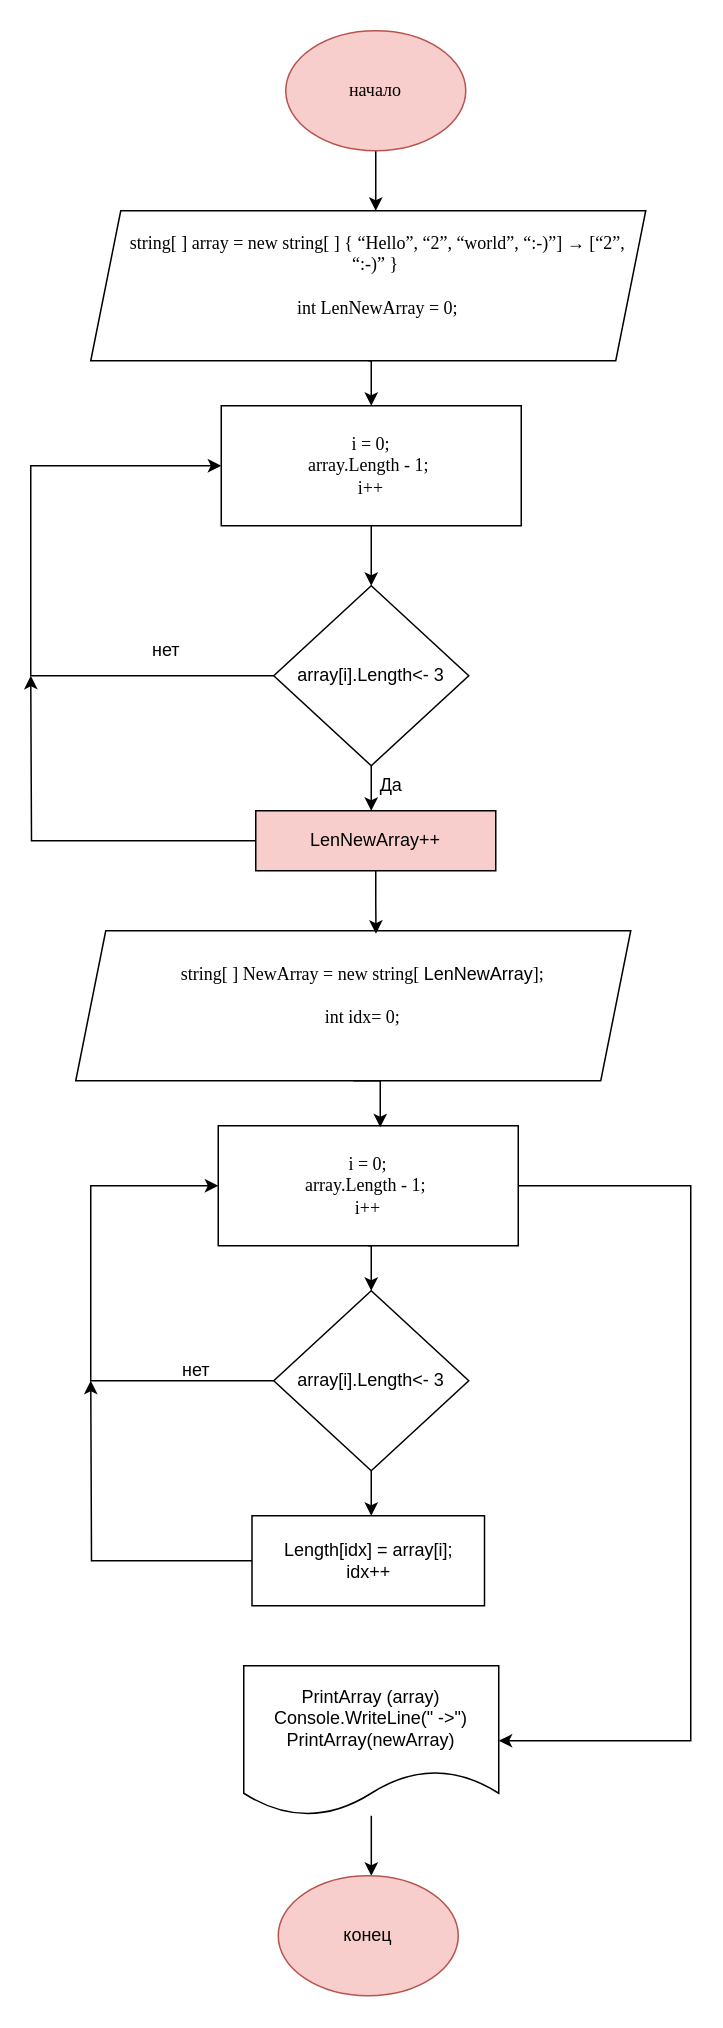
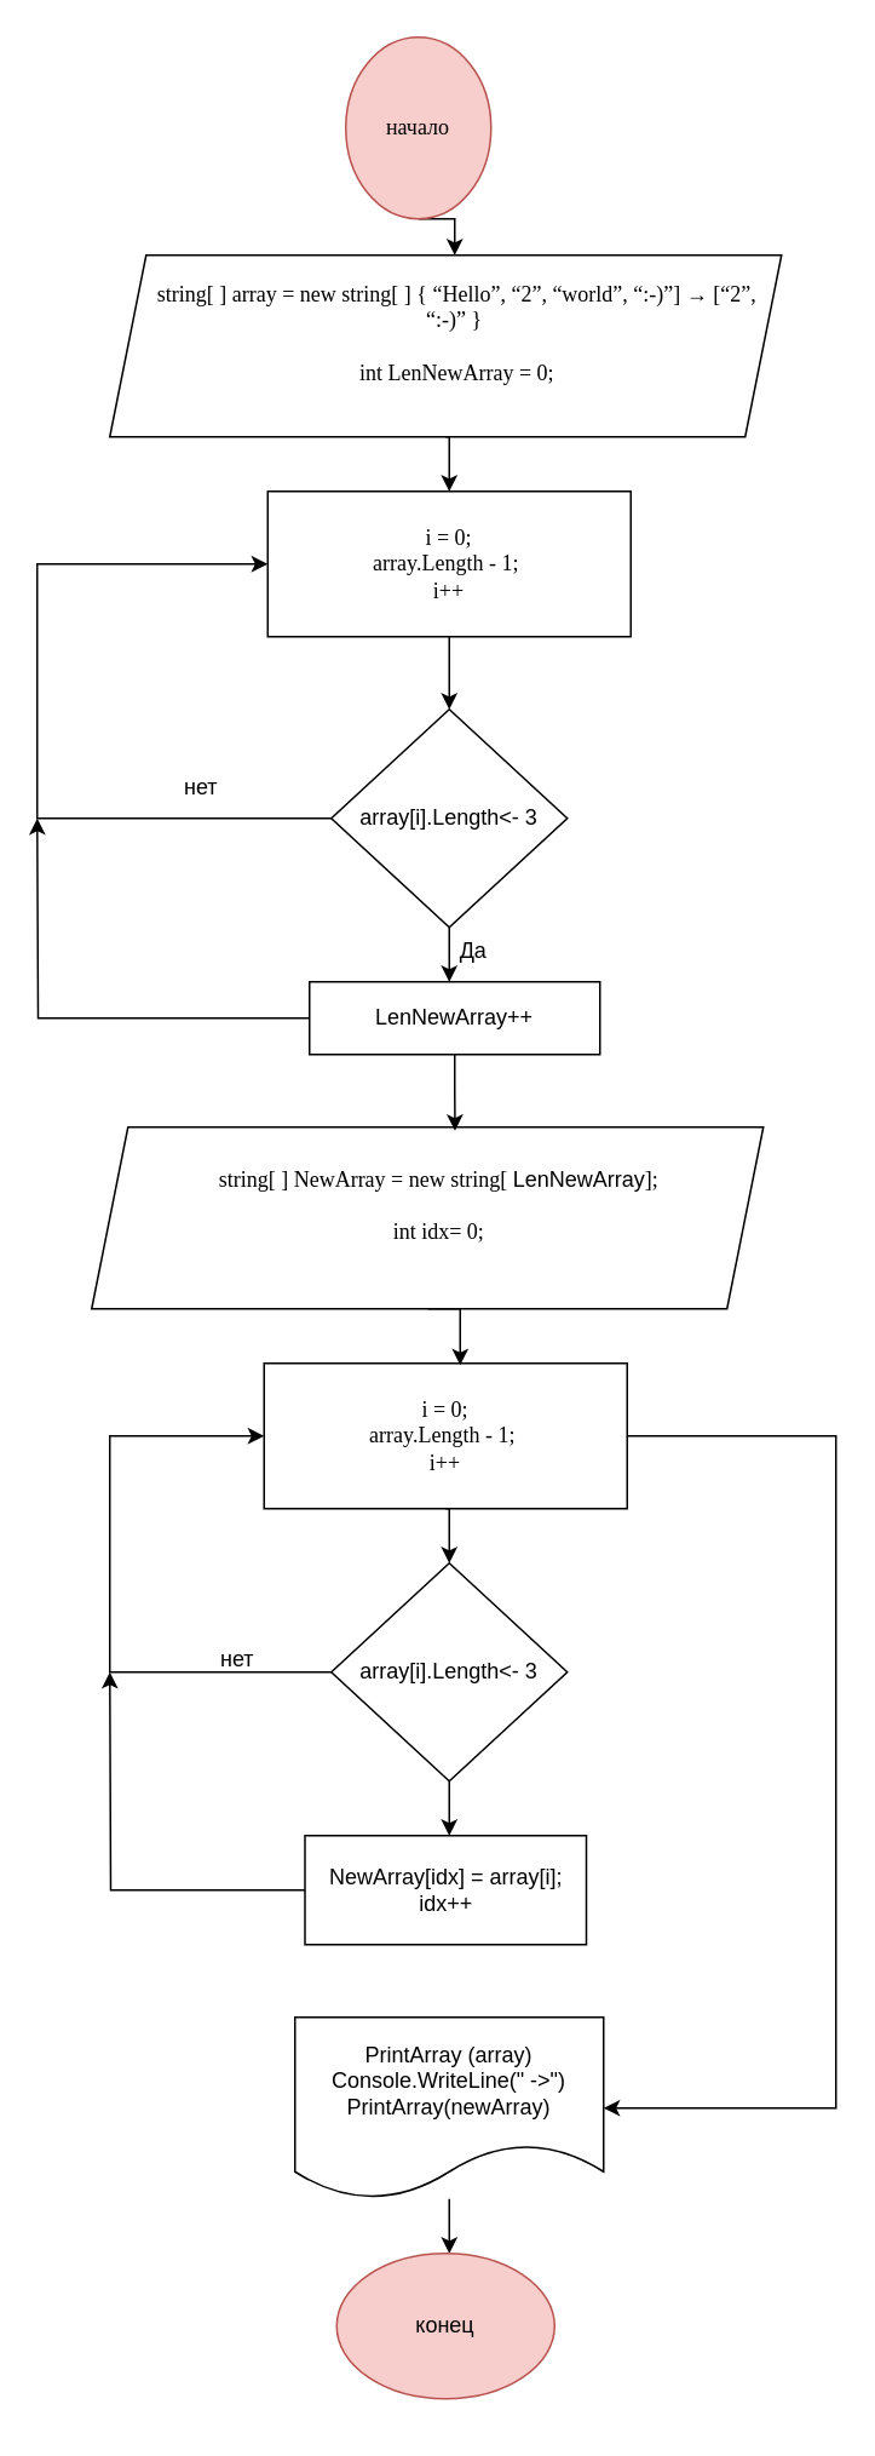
  <mxCell id="0" />
  <mxCell id="1" parent="0" />
  <mxCell id="2" style="edgeStyle=orthogonalEdgeStyle;rounded=0;orthogonalLoop=1;jettySize=auto;html=1;exitX=0.5;exitY=1;exitDx=0;exitDy=0;" edge="1" parent="1" source="3"><mxGeometry relative="1" as="geometry"><mxPoint x="250" y="140" as="targetPoint" /></mxGeometry></mxCell>
- <mxCell id="3" value="&lt;font face=&quot;Verdana&quot;&gt;начало&lt;/font&gt;" style="ellipse;whiteSpace=wrap;html=1;fillColor=#f8cecc;strokeColor=#b85450;" vertex="1" parent="1"><mxGeometry x="190" y="20" width="120" height="80" as="geometry" /></mxCell>
+ <mxCell id="3" value="&lt;font face=&quot;Verdana&quot;&gt;начало&lt;/font&gt;" style="ellipse;whiteSpace=wrap;html=1;fillColor=#f8cecc;strokeColor=#b85450;" vertex="1" parent="1"><mxGeometry x="190" y="20" width="80" height="100" as="geometry" /></mxCell>
  <mxCell id="4" style="edgeStyle=orthogonalEdgeStyle;rounded=0;orthogonalLoop=1;jettySize=auto;html=1;exitX=0.5;exitY=1;exitDx=0;exitDy=0;entryX=0.5;entryY=0;entryDx=0;entryDy=0;" edge="1" parent="1" source="5" target="7"><mxGeometry relative="1" as="geometry" /></mxCell>
  <mxCell id="5" value="&lt;font face=&quot;Verdana&quot;&gt;string[ ] array = new string[ ] { “Hello”, “2”, “world”, “:-)”] → [“2”, “:-)” }&amp;nbsp;&lt;br&gt;&lt;br&gt;int LenNewArray = 0;&lt;br&gt;&amp;nbsp;&lt;/font&gt;" style="shape=parallelogram;perimeter=parallelogramPerimeter;whiteSpace=wrap;html=1;fixedSize=1;spacingTop=0;spacingLeft=13;" vertex="1" parent="1"><mxGeometry x="60" y="140" width="370" height="100" as="geometry" /></mxCell>
  <mxCell id="6" style="edgeStyle=orthogonalEdgeStyle;rounded=0;orthogonalLoop=1;jettySize=auto;html=1;exitX=0.5;exitY=1;exitDx=0;exitDy=0;entryX=0.5;entryY=0;entryDx=0;entryDy=0;" edge="1" parent="1" source="7" target="10"><mxGeometry relative="1" as="geometry" /></mxCell>
  <mxCell id="7" value="i = 0;&lt;br&gt;array.Length - 1;&amp;nbsp;&lt;br&gt;i++" style="rounded=0;whiteSpace=wrap;html=1;fontFamily=Verdana;" vertex="1" parent="1"><mxGeometry x="147" y="270" width="200" height="80" as="geometry" /></mxCell>
  <mxCell id="8" style="edgeStyle=orthogonalEdgeStyle;rounded=0;orthogonalLoop=1;jettySize=auto;html=1;exitX=0;exitY=0.5;exitDx=0;exitDy=0;entryX=0;entryY=0.5;entryDx=0;entryDy=0;" edge="1" parent="1" source="10" target="7"><mxGeometry relative="1" as="geometry"><Array as="points"><mxPoint x="20" y="450" /><mxPoint x="20" y="310" /></Array></mxGeometry></mxCell>
  <mxCell id="9" style="edgeStyle=orthogonalEdgeStyle;rounded=0;orthogonalLoop=1;jettySize=auto;html=1;exitX=0.5;exitY=1;exitDx=0;exitDy=0;" edge="1" parent="1" source="10"><mxGeometry relative="1" as="geometry"><mxPoint x="247" y="540" as="targetPoint" /></mxGeometry></mxCell>
  <mxCell id="10" value="array[i].Length&amp;lt;- 3" style="rhombus;whiteSpace=wrap;html=1;" vertex="1" parent="1"><mxGeometry x="182" y="390" width="130" height="120" as="geometry" /></mxCell>
  <mxCell id="11" value="нет" style="text;html=1;align=center;verticalAlign=middle;resizable=0;points=[];autosize=1;strokeColor=none;fillColor=none;" vertex="1" parent="1"><mxGeometry x="90" y="418" width="40" height="30" as="geometry" /></mxCell>
  <mxCell id="12" style="edgeStyle=orthogonalEdgeStyle;rounded=0;orthogonalLoop=1;jettySize=auto;html=1;exitX=0;exitY=0.5;exitDx=0;exitDy=0;" edge="1" parent="1" source="13"><mxGeometry relative="1" as="geometry"><mxPoint x="20" y="450" as="targetPoint" /></mxGeometry></mxCell>
- <mxCell id="13" value="LenNewArray++" style="rounded=0;whiteSpace=wrap;html=1;fillColor=#f8cecc;" vertex="1" parent="1"><mxGeometry x="170" y="540" width="160" height="40" as="geometry" /></mxCell>
+ <mxCell id="13" value="LenNewArray++" style="rounded=0;whiteSpace=wrap;html=1;" vertex="1" parent="1"><mxGeometry x="170" y="540" width="160" height="40" as="geometry" /></mxCell>
  <mxCell id="14" value="Да" style="text;html=1;align=center;verticalAlign=middle;resizable=0;points=[];autosize=1;strokeColor=none;fillColor=none;" vertex="1" parent="1"><mxGeometry x="240" y="508" width="40" height="30" as="geometry" /></mxCell>
  <mxCell id="15" value="&lt;font face=&quot;Verdana&quot;&gt;string[ ] NewArray = new string[&amp;nbsp;&lt;/font&gt;LenNewArray&lt;font face=&quot;Verdana&quot;&gt;];&lt;br&gt;&lt;br&gt;int idx= 0;&lt;br&gt;&amp;nbsp;&lt;/font&gt;" style="shape=parallelogram;perimeter=parallelogramPerimeter;whiteSpace=wrap;html=1;fixedSize=1;spacingTop=0;spacingLeft=13;" vertex="1" parent="1"><mxGeometry x="50" y="620" width="370" height="100" as="geometry" /></mxCell>
  <mxCell id="16" style="edgeStyle=orthogonalEdgeStyle;rounded=0;orthogonalLoop=1;jettySize=auto;html=1;exitX=0.5;exitY=1;exitDx=0;exitDy=0;entryX=0.5;entryY=0;entryDx=0;entryDy=0;" edge="1" parent="1" source="18" target="21"><mxGeometry relative="1" as="geometry" /></mxCell>
  <mxCell id="17" style="edgeStyle=orthogonalEdgeStyle;rounded=0;orthogonalLoop=1;jettySize=auto;html=1;exitX=1;exitY=0.5;exitDx=0;exitDy=0;entryX=1;entryY=0.5;entryDx=0;entryDy=0;" edge="1" parent="1" source="18" target="28"><mxGeometry relative="1" as="geometry"><Array as="points"><mxPoint x="460" y="790" /><mxPoint x="460" y="1160" /></Array></mxGeometry></mxCell>
  <mxCell id="18" value="i = 0;&lt;br&gt;array.Length - 1;&amp;nbsp;&lt;br&gt;i++" style="rounded=0;whiteSpace=wrap;html=1;fontFamily=Verdana;" vertex="1" parent="1"><mxGeometry x="145" y="750" width="200" height="80" as="geometry" /></mxCell>
  <mxCell id="19" style="edgeStyle=orthogonalEdgeStyle;rounded=0;orthogonalLoop=1;jettySize=auto;html=1;exitX=0;exitY=0.5;exitDx=0;exitDy=0;entryX=0;entryY=0.5;entryDx=0;entryDy=0;" edge="1" parent="1" source="21" target="18"><mxGeometry relative="1" as="geometry"><Array as="points"><mxPoint x="60" y="920" /><mxPoint x="60" y="790" /></Array></mxGeometry></mxCell>
  <mxCell id="20" style="edgeStyle=orthogonalEdgeStyle;rounded=0;orthogonalLoop=1;jettySize=auto;html=1;exitX=0.5;exitY=1;exitDx=0;exitDy=0;" edge="1" parent="1" source="21"><mxGeometry relative="1" as="geometry"><mxPoint x="247" y="1010" as="targetPoint" /></mxGeometry></mxCell>
  <mxCell id="21" value="array[i].Length&amp;lt;- 3" style="rhombus;whiteSpace=wrap;html=1;" vertex="1" parent="1"><mxGeometry x="182" y="860" width="130" height="120" as="geometry" /></mxCell>
  <mxCell id="22" style="edgeStyle=orthogonalEdgeStyle;rounded=0;orthogonalLoop=1;jettySize=auto;html=1;exitX=0.5;exitY=1;exitDx=0;exitDy=0;entryX=0.541;entryY=0.02;entryDx=0;entryDy=0;entryPerimeter=0;" edge="1" parent="1" source="13" target="15"><mxGeometry relative="1" as="geometry" /></mxCell>
  <mxCell id="23" style="edgeStyle=orthogonalEdgeStyle;rounded=0;orthogonalLoop=1;jettySize=auto;html=1;exitX=0.5;exitY=1;exitDx=0;exitDy=0;entryX=0.54;entryY=0.013;entryDx=0;entryDy=0;entryPerimeter=0;" edge="1" parent="1" source="15" target="18"><mxGeometry relative="1" as="geometry" /></mxCell>
  <mxCell id="24" value="нет" style="text;html=1;align=center;verticalAlign=middle;resizable=0;points=[];autosize=1;strokeColor=none;fillColor=none;" vertex="1" parent="1"><mxGeometry x="110" y="898" width="40" height="30" as="geometry" /></mxCell>
  <mxCell id="25" style="edgeStyle=orthogonalEdgeStyle;rounded=0;orthogonalLoop=1;jettySize=auto;html=1;exitX=0;exitY=0.5;exitDx=0;exitDy=0;" edge="1" parent="1" source="26"><mxGeometry relative="1" as="geometry"><mxPoint x="60" y="920" as="targetPoint" /></mxGeometry></mxCell>
- <mxCell id="26" value="Length[idx] = array[i];&lt;br&gt;idx++" style="rounded=0;whiteSpace=wrap;html=1;" vertex="1" parent="1"><mxGeometry x="167.5" y="1010" width="155" height="60" as="geometry" /></mxCell>
+ <mxCell id="26" value="NewArray[idx] = array[i];&lt;br&gt;idx++" style="rounded=0;whiteSpace=wrap;html=1;" vertex="1" parent="1"><mxGeometry x="167.5" y="1010" width="155" height="60" as="geometry" /></mxCell>
  <mxCell id="27" value="" style="edgeStyle=orthogonalEdgeStyle;rounded=0;orthogonalLoop=1;jettySize=auto;html=1;entryX=0.517;entryY=0;entryDx=0;entryDy=0;entryPerimeter=0;" edge="1" parent="1" source="28" target="29"><mxGeometry relative="1" as="geometry" /></mxCell>
  <mxCell id="28" value="PrintArray (array)&lt;br&gt;Console.WriteLine(&quot; -&amp;gt;&quot;)&lt;br&gt;PrintArray(newArray)" style="shape=document;whiteSpace=wrap;html=1;boundedLbl=1;" vertex="1" parent="1"><mxGeometry x="162" y="1110" width="170" height="100" as="geometry" /></mxCell>
- <mxCell id="29" value="конец" style="ellipse;whiteSpace=wrap;html=1;fillColor=#f8cecc;strokeColor=#b85450;" vertex="1" parent="1"><mxGeometry x="185" y="1250" width="120" height="80" as="geometry" /></mxCell>
+ <mxCell id="29" value="конец" style="ellipse;whiteSpace=wrap;html=1;fillColor=#f8cecc;strokeColor=#b85450;" vertex="1" parent="1"><mxGeometry x="185" y="1240" width="120" height="80" as="geometry" /></mxCell>
